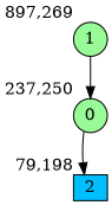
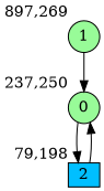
  digraph {
    bgcolor=white
    fontname="DejaVu Serif"
    node [fillcolor=palegreen fixedsize=true fontname="DejaVu Serif" shape=circle style=filled]
    edge [fontname="DejaVu Serif"]
    0 [height=0.3 width=0.4 xlabel="237,250"]
    2 [fillcolor=deepskyblue height=0.3 shape=box width=0.4 xlabel="79,198"]
    1 [height=0.3 width=0.4 xlabel="897,269"]
    0 -> 2
+   2 -> 0
    1 -> 0
  }
